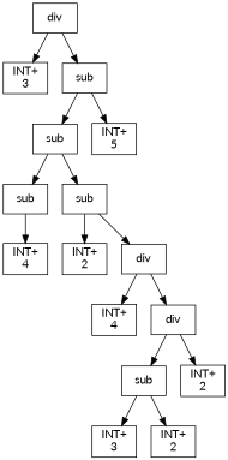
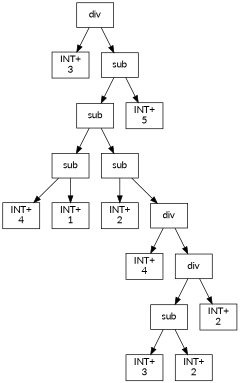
  digraph {
    fontname=Lato
    node [shape=box fontname=Lato]
    edge [fontname=Lato]
    n1 [label=div]
    n2 [label="INT+\n3"]
    n3 [label=sub]
    n4 [label=sub]
    n5 [label="INT+\n5"]
    n6 [label=sub]
    n7 [label=sub]
    n8 [label="INT+\n4"]
+   n9 [label="INT+\n1"]
    n10 [label="INT+\n2"]
    n11 [label=div]
    n12 [label="INT+\n4"]
    n13 [label=div]
    n14 [label=sub]
    n15 [label="INT+\n2"]
    n16 [label="INT+\n3"]
    n17 [label="INT+\n2"]
    n1 -> n2
    n1 -> n3
    n3 -> n4
    n3 -> n5
    n4 -> n6
    n4 -> n7
    n6 -> n8
+   n6 -> n9
    n7 -> n10
    n7 -> n11
    n11 -> n12
    n11 -> n13
    n13 -> n14
    n13 -> n15
    n14 -> n16
    n14 -> n17
  }
